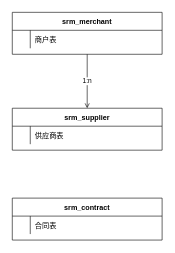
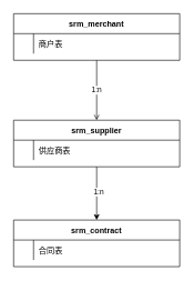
  <mxCell id="0" />
  <mxCell id="1" parent="0" />
  <mxCell id="2" value="1:n" style="edgeStyle=orthogonalEdgeStyle;rounded=0;orthogonalLoop=1;jettySize=auto;html=1;endArrow=open;" edge="1" parent="1" source="3" target="9"><mxGeometry relative="1" as="geometry" /></mxCell>
  <mxCell id="3" value="srm_merchant" style="shape=table;startSize=30;container=1;collapsible=1;childLayout=tableLayout;fixedRows=1;rowLines=0;fontStyle=1;align=center;resizeLast=1;" parent="1" vertex="1"><mxGeometry x="20" y="20" width="250" height="70" as="geometry" /></mxCell>
  <mxCell id="4" value="" style="shape=partialRectangle;collapsible=0;dropTarget=0;pointerEvents=0;fillColor=none;points=[[0,0.5],[1,0.5]];portConstraint=eastwest;top=0;left=0;right=0;bottom=0;" parent="3" vertex="1"><mxGeometry y="30" width="250" height="30" as="geometry" /></mxCell>
  <mxCell id="5" value="" style="shape=partialRectangle;overflow=hidden;connectable=0;fillColor=none;top=0;left=0;bottom=0;right=0;" parent="4" vertex="1"><mxGeometry width="30" height="30" as="geometry" /></mxCell>
  <mxCell id="6" value="商户表" style="shape=partialRectangle;overflow=hidden;connectable=0;fillColor=none;top=0;left=0;bottom=0;right=0;align=left;spacingLeft=6;" parent="4" vertex="1"><mxGeometry x="30" width="220" height="30" as="geometry" /></mxCell>
+ <mxCell id="7" style="edgeStyle=orthogonalEdgeStyle;rounded=0;orthogonalLoop=1;jettySize=auto;html=1;" edge="1" parent="1" source="9" target="13"><mxGeometry relative="1" as="geometry" /></mxCell>
+ <mxCell id="8" value="1:n" style="edgeLabel;html=1;align=center;verticalAlign=middle;resizable=0;points=[];" vertex="1" connectable="0" parent="7"><mxGeometry x="-0.075" y="2" relative="1" as="geometry"><mxPoint as="offset" /></mxGeometry></mxCell>
  <mxCell id="9" value="srm_supplier" style="shape=table;startSize=30;container=1;collapsible=1;childLayout=tableLayout;fixedRows=1;rowLines=0;fontStyle=1;align=center;resizeLast=1;" vertex="1" parent="1"><mxGeometry x="20" y="180" width="250" height="70" as="geometry" /></mxCell>
  <mxCell id="10" value="" style="shape=partialRectangle;collapsible=0;dropTarget=0;pointerEvents=0;fillColor=none;points=[[0,0.5],[1,0.5]];portConstraint=eastwest;top=0;left=0;right=0;bottom=0;" vertex="1" parent="9"><mxGeometry y="30" width="250" height="30" as="geometry" /></mxCell>
  <mxCell id="11" value="" style="shape=partialRectangle;overflow=hidden;connectable=0;fillColor=none;top=0;left=0;bottom=0;right=0;" vertex="1" parent="10"><mxGeometry width="30" height="30" as="geometry" /></mxCell>
  <mxCell id="12" value="供应商表" style="shape=partialRectangle;overflow=hidden;connectable=0;fillColor=none;top=0;left=0;bottom=0;right=0;align=left;spacingLeft=6;" vertex="1" parent="10"><mxGeometry x="30" width="220" height="30" as="geometry" /></mxCell>
  <mxCell id="13" value="srm_contract" style="shape=table;startSize=30;container=1;collapsible=1;childLayout=tableLayout;fixedRows=1;rowLines=0;fontStyle=1;align=center;resizeLast=1;" vertex="1" parent="1"><mxGeometry x="20" y="330" width="250" height="70" as="geometry" /></mxCell>
  <mxCell id="14" value="" style="shape=partialRectangle;collapsible=0;dropTarget=0;pointerEvents=0;fillColor=none;points=[[0,0.5],[1,0.5]];portConstraint=eastwest;top=0;left=0;right=0;bottom=0;" vertex="1" parent="13"><mxGeometry y="30" width="250" height="30" as="geometry" /></mxCell>
  <mxCell id="15" value="" style="shape=partialRectangle;overflow=hidden;connectable=0;fillColor=none;top=0;left=0;bottom=0;right=0;" vertex="1" parent="14"><mxGeometry width="30" height="30" as="geometry" /></mxCell>
  <mxCell id="16" value="合同表" style="shape=partialRectangle;overflow=hidden;connectable=0;fillColor=none;top=0;left=0;bottom=0;right=0;align=left;spacingLeft=6;" vertex="1" parent="14"><mxGeometry x="30" width="220" height="30" as="geometry" /></mxCell>
